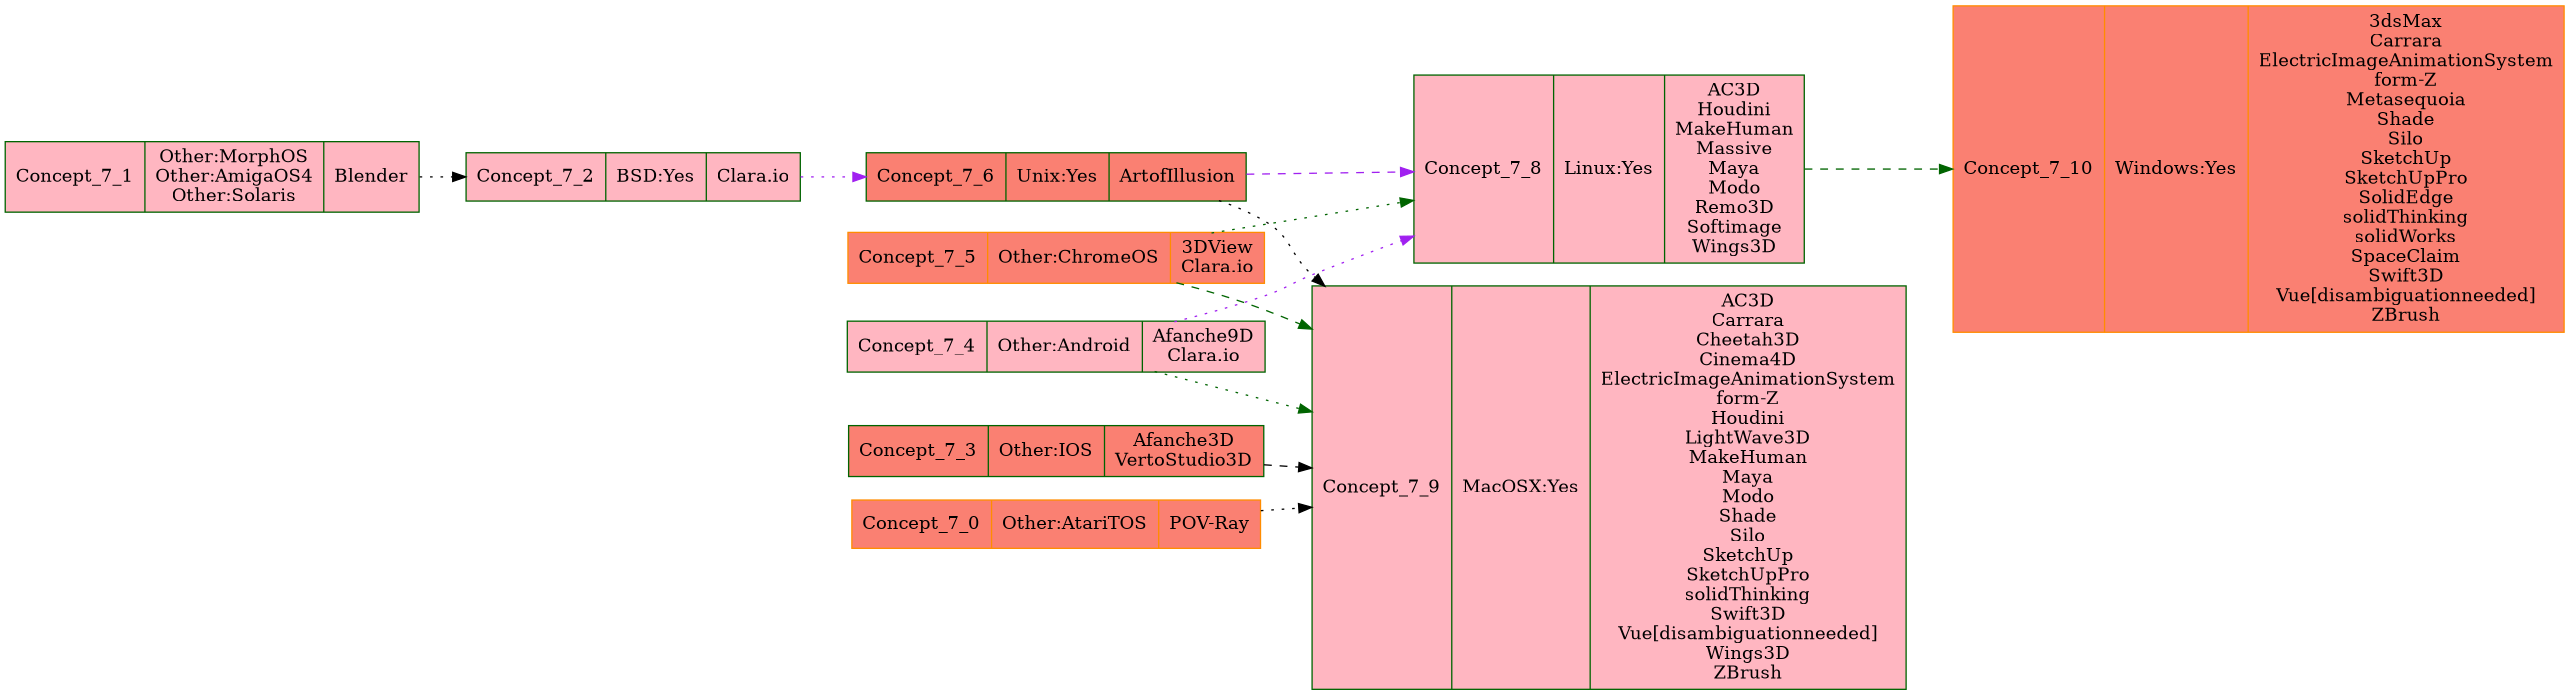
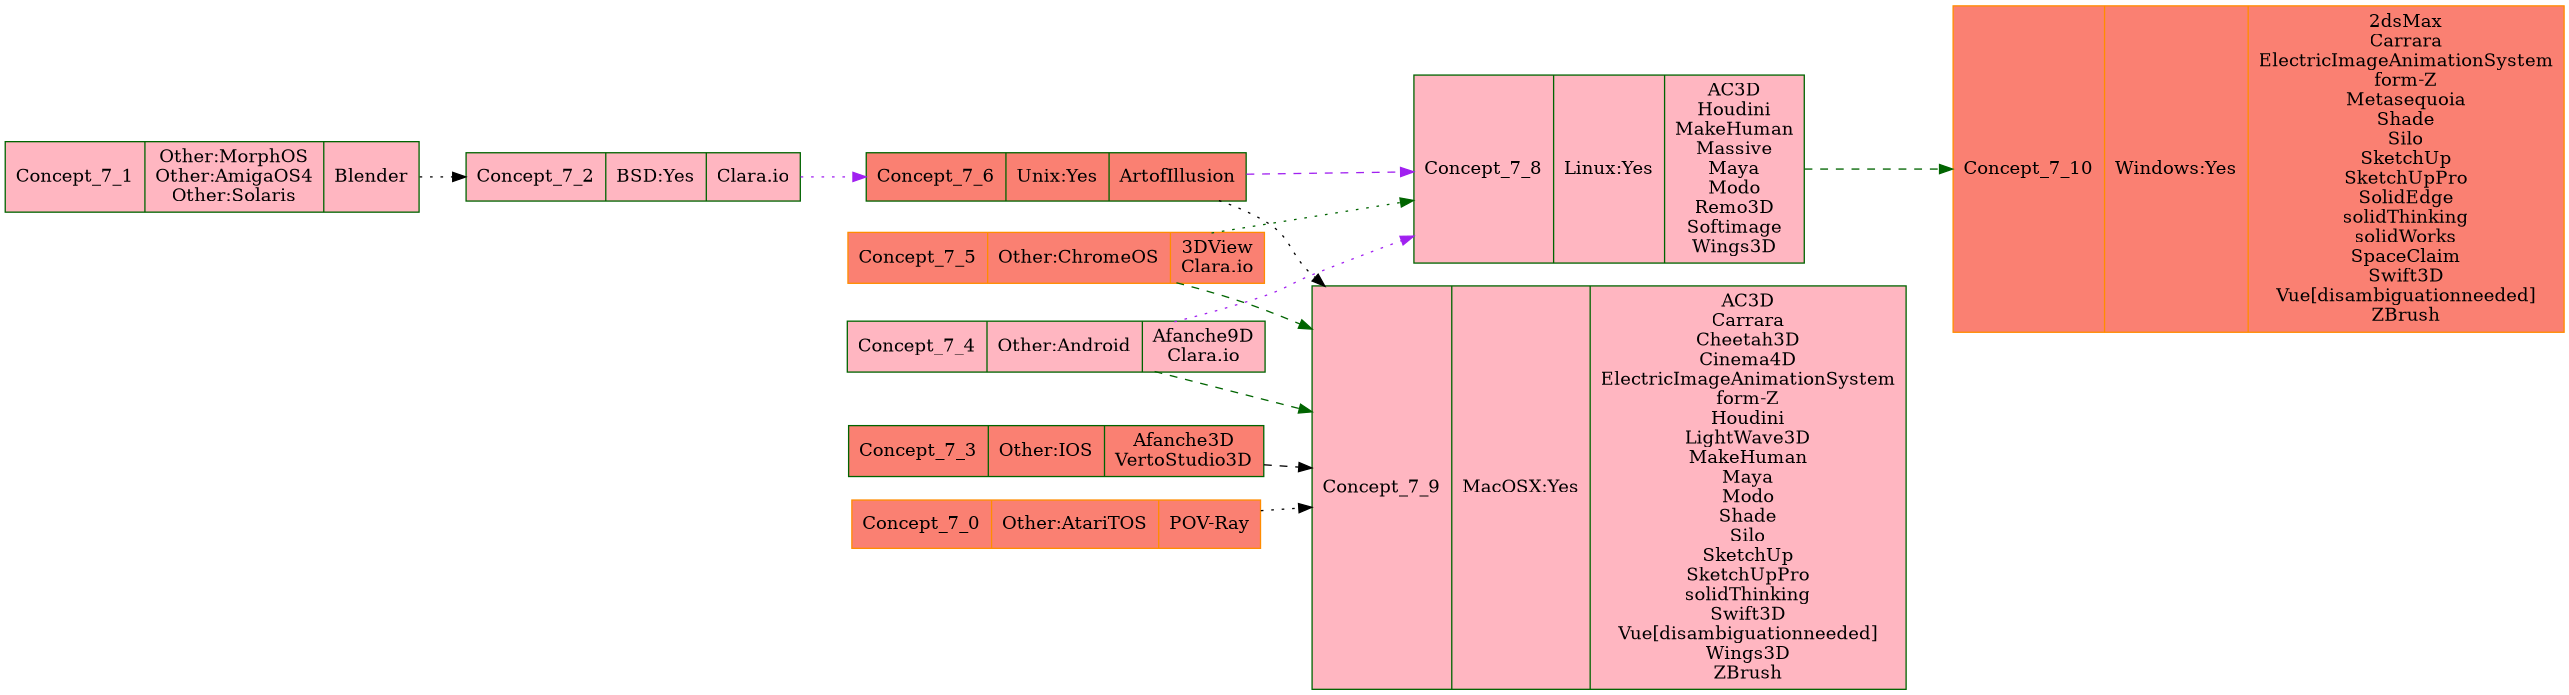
  digraph {
    rankdir=LR
    node [color=darkgreen fillcolor=lightpink shape=record style=filled]
    edge [color=black style=dotted]
    n1 [label="{Concept_7_1|Other:MorphOS\nOther:AmigaOS4\nOther:Solaris\n|Blender\n}"]
    n2 [label="{Concept_7_2|BSD:Yes\n|Clara.io\n}"]
    n3 [color=darkorange fillcolor=salmon label="{Concept_7_0|Other:AtariTOS\n|POV-Ray\n}"]
    n4 [label="{Concept_7_8|Linux:Yes\n|AC3D\nHoudini\nMakeHuman\nMassive\nMaya\nModo\nRemo3D\nSoftimage\nWings3D\n}"]
    n5 [label="{Concept_7_9|MacOSX:Yes\n|AC3D\nCarrara\nCheetah3D\nCinema4D\nElectricImageAnimationSystem\nform-Z\nHoudini\nLightWave3D\nMakeHuman\nMaya\nModo\nShade\nSilo\nSketchUp\nSketchUpPro\nsolidThinking\nSwift3D\nVue[disambiguationneeded]\nWings3D\nZBrush\n}"]
    n6 [fillcolor=salmon label="{Concept_7_6|Unix:Yes\n|ArtofIllusion\n}"]
    n7 [color=darkorange fillcolor=salmon label="{Concept_7_5|Other:ChromeOS\n|3DView\nClara.io\n}"]
    n8 [label="{Concept_7_4|Other:Android\n|Afanche9D\nClara.io\n}"]
    n9 [fillcolor=salmon label="{Concept_7_3|Other:IOS\n|Afanche3D\nVertoStudio3D\n}"]
-   n10 [color=darkorange fillcolor=salmon label="{Concept_7_10|Windows:Yes\n|3dsMax\nCarrara\nElectricImageAnimationSystem\nform-Z\nMetasequoia\nShade\nSilo\nSketchUp\nSketchUpPro\nSolidEdge\nsolidThinking\nsolidWorks\nSpaceClaim\nSwift3D\nVue[disambiguationneeded]\nZBrush\n}"]
+   n10 [color=darkorange fillcolor=salmon label="{Concept_7_10|Windows:Yes\n|2dsMax\nCarrara\nElectricImageAnimationSystem\nform-Z\nMetasequoia\nShade\nSilo\nSketchUp\nSketchUpPro\nSolidEdge\nsolidThinking\nsolidWorks\nSpaceClaim\nSwift3D\nVue[disambiguationneeded]\nZBrush\n}"]
    subgraph sub_1 {
      label=7
      n1
      n2
      n3
      n4
      n5
      n6
      n7
      n8
      n9
      n10
    }
    n1 -> n2
    n2 -> n6 [color=purple]
    n3 -> n5
    n4 -> n10 [color=darkgreen style=dashed]
    n6 -> n4 [color=purple style=dashed]
    n6 -> n5
    n7 -> n4 [color=darkgreen]
    n7 -> n5 [color=darkgreen style=dashed]
    n8 -> n4 [color=purple]
-   n8 -> n5 [color=darkgreen]
+   n8 -> n5 [color=darkgreen style=dashed]
    n9 -> n5 [style=dashed]
  }
